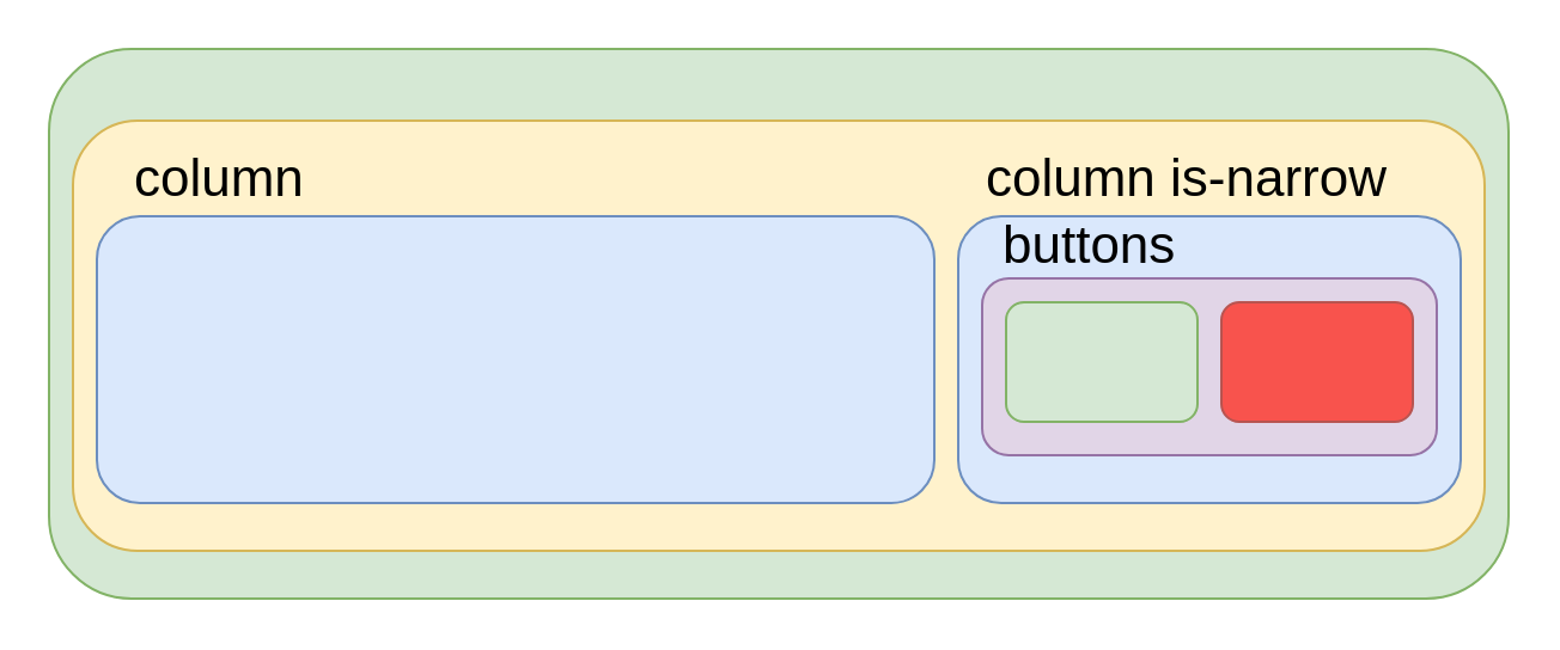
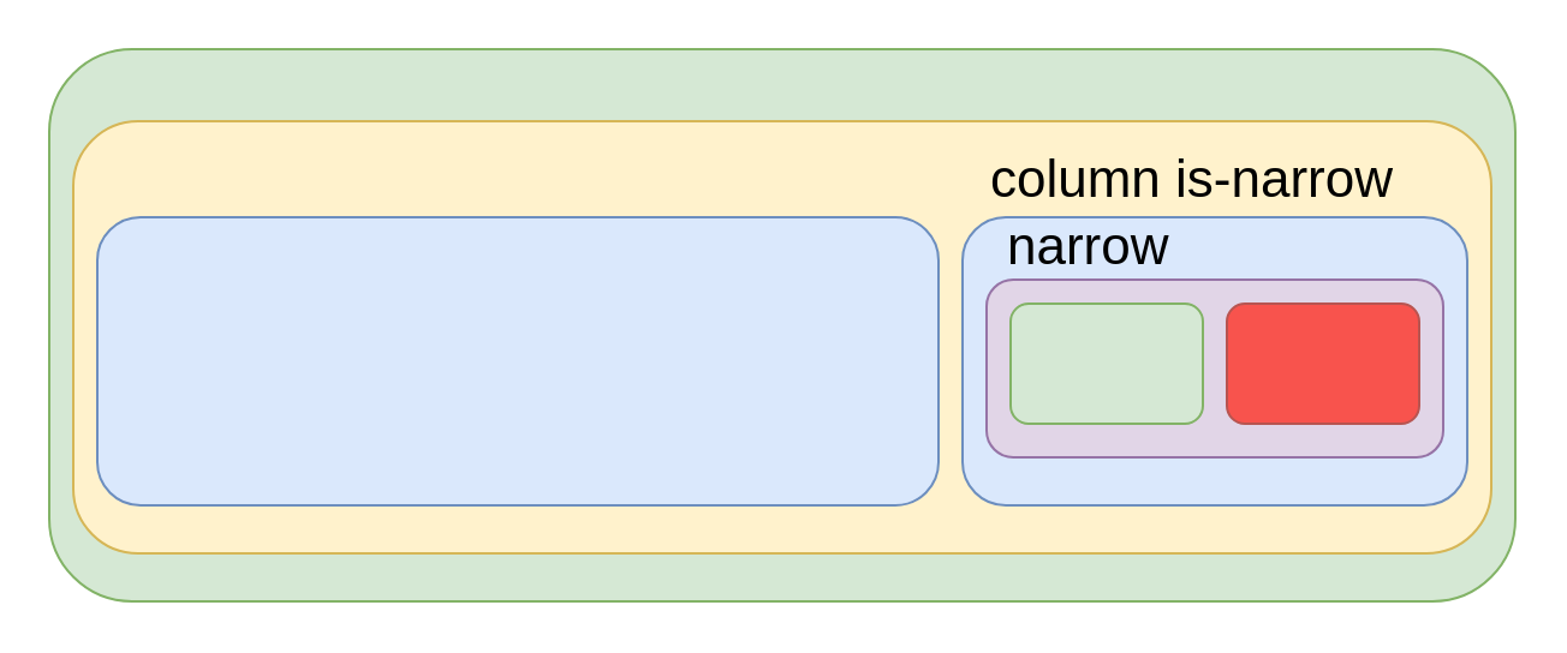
  <mxCell id="0" />
  <mxCell id="1" parent="0" />
  <mxCell id="2" value="" style="rounded=1;whiteSpace=wrap;html=1;align=left;fillColor=#d5e8d4;strokeColor=#82b366;" vertex="1" parent="1"><mxGeometry x="20" y="20" width="610" height="230" as="geometry" /></mxCell>
  <mxCell id="3" value="" style="rounded=1;whiteSpace=wrap;html=1;align=left;fillColor=#fff2cc;strokeColor=#d6b656;" vertex="1" parent="1"><mxGeometry x="30" y="50" width="590" height="180" as="geometry" /></mxCell>
  <mxCell id="4" value="" style="rounded=1;whiteSpace=wrap;html=1;align=left;fillColor=#dae8fc;strokeColor=#6c8ebf;" vertex="1" parent="1"><mxGeometry x="40" y="90" width="350" height="120" as="geometry" /></mxCell>
  <mxCell id="5" value="" style="rounded=1;whiteSpace=wrap;html=1;align=left;fillColor=#dae8fc;strokeColor=#6c8ebf;" vertex="1" parent="1"><mxGeometry x="400" y="90" width="210" height="120" as="geometry" /></mxCell>
  <mxCell id="6" value="" style="rounded=1;whiteSpace=wrap;html=1;align=left;fillColor=#e1d5e7;strokeColor=#9673a6;" vertex="1" parent="1"><mxGeometry x="410" y="116" width="190" height="74" as="geometry" /></mxCell>
  <mxCell id="7" value="" style="rounded=1;whiteSpace=wrap;html=1;align=left;fillColor=#d5e8d4;strokeColor=#82b366;" vertex="1" parent="1"><mxGeometry x="420" y="126" width="80" height="50" as="geometry" /></mxCell>
  <mxCell id="8" value="" style="rounded=1;whiteSpace=wrap;html=1;align=left;fillColor=#F8534D;strokeColor=#b85450;" vertex="1" parent="1"><mxGeometry x="510" y="126" width="80" height="50" as="geometry" /></mxCell>
- <mxCell id="9" value="column" style="text;html=1;align=left;verticalAlign=middle;resizable=0;points=[];autosize=1;fontSize=22;" vertex="1" parent="1"><mxGeometry x="54" y="60" width="90" height="30" as="geometry" /></mxCell>
  <mxCell id="10" value="column is-narrow" style="text;html=1;align=left;verticalAlign=middle;resizable=0;points=[];autosize=1;fontSize=22;" vertex="1" parent="1"><mxGeometry x="410" y="60" width="180" height="30" as="geometry" /></mxCell>
- <mxCell id="11" value="buttons" style="text;html=1;align=left;verticalAlign=middle;resizable=0;points=[];autosize=1;fontSize=22;" vertex="1" parent="1"><mxGeometry x="417" y="88" width="90" height="30" as="geometry" /></mxCell>
+ <mxCell id="11" value="narrow" style="text;html=1;align=left;verticalAlign=middle;resizable=0;points=[];autosize=1;fontSize=22;" vertex="1" parent="1"><mxGeometry x="417" y="88" width="90" height="30" as="geometry" /></mxCell>
